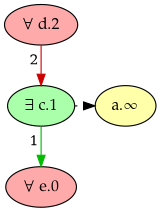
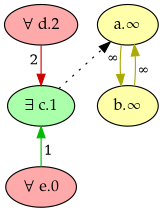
  digraph {
    rankdir=TB
    node [fillcolor="#FFAAAA" fontname=Palatino fontsize=14 style=filled]
    edge [color="#AAAA00" dir=forward fontsize=12 labeldistance=1.5 style=solid taillabel="∞"]
    n1 [label="∀ e.0"]
    n2 [label="∀ d.2"]
    n3 [fillcolor="#AAFFAA" label="∃ c.1"]
    n4 [fillcolor="#FFFFAA" label="a.∞"]
+   n5 [fillcolor="#FFFFAA" label="b.∞"]
    subgraph sub_1 {
      rank=max
      n1
    }
    subgraph sub_2 {
      rank=min
      n2
    }
    n2 -> n3 [color="#CC0000" taillabel=2]
-   n3 -> n1 [color="#00BB00" taillabel=1]
+   n1 -> n3 [color="#00BB00" taillabel=1]
    n3 -> n4 [color=black constraint=false style=dotted taillabel=""]
+   n4 -> n5
+   n5 -> n4
  }
